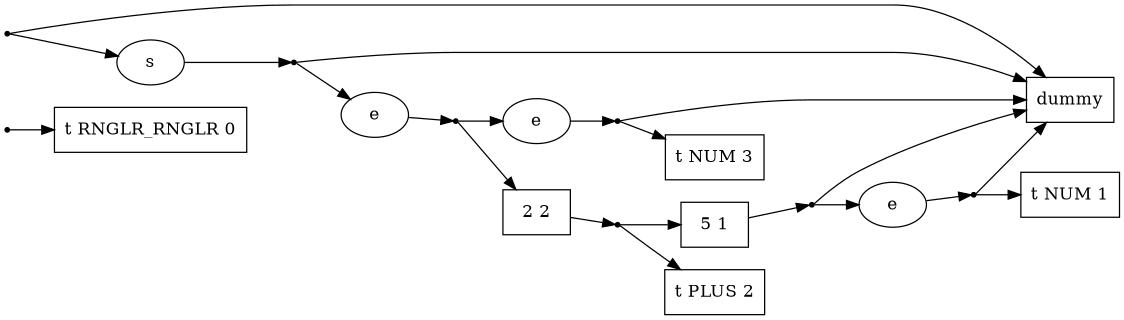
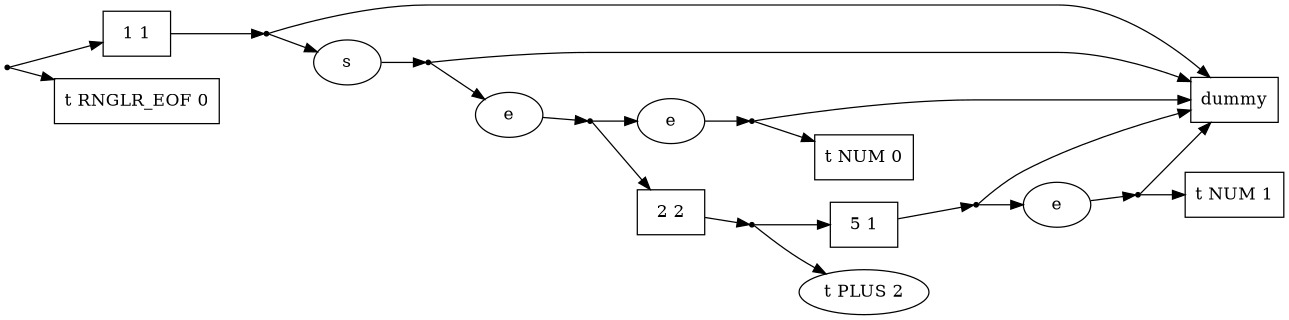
  digraph {
    rankdir=LR
    node [shape=box]
+   n1 [label="1 1"]
    1 [shape=point]
-   n3 [label="t RNGLR_RNGLR 0"]
+   n3 [label="t RNGLR_EOF 0"]
    4 [shape=point]
    n5 [label=dummy]
    n6 [label=s shape=oval]
    7 [shape=point]
    n8 [label=e shape=oval]
    9 [shape=point]
    n10 [label="2 2"]
    n11 [label=e shape=oval]
    12 [shape=point]
    13 [shape=point]
    n14 [label="5 1"]
-   n15 [label="t PLUS 2"]
-   n16 [label="t NUM 3"]
+   n15 [label="t PLUS 2" shape=ellipse]
+   n16 [label="t NUM 0"]
    17 [shape=point]
    n18 [label=e shape=oval]
    19 [shape=point]
    n20 [label="t NUM 1"]
+   n1 -> 4
+   1 -> n1
    1 -> n3
    4 -> n5
    4 -> n6
    n6 -> 7
    7 -> n5
    7 -> n8
    n8 -> 9
    9 -> n10
    9 -> n11
    n10 -> 12
    n11 -> 13
    12 -> n14
    12 -> n15
    13 -> n5
    13 -> n16
    n14 -> 17
    17 -> n5
    17 -> n18
    n18 -> 19
    19 -> n5
    19 -> n20
  }
